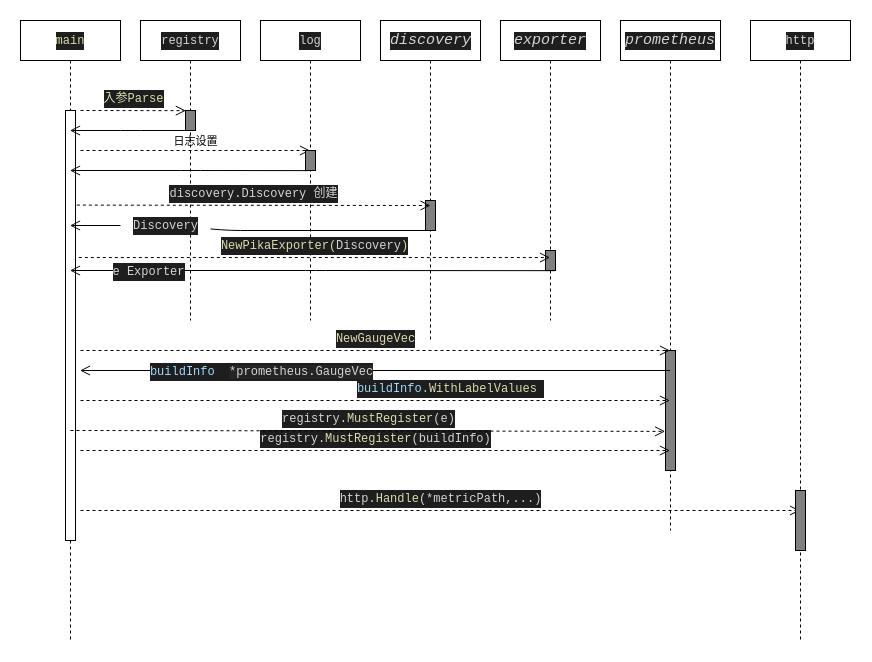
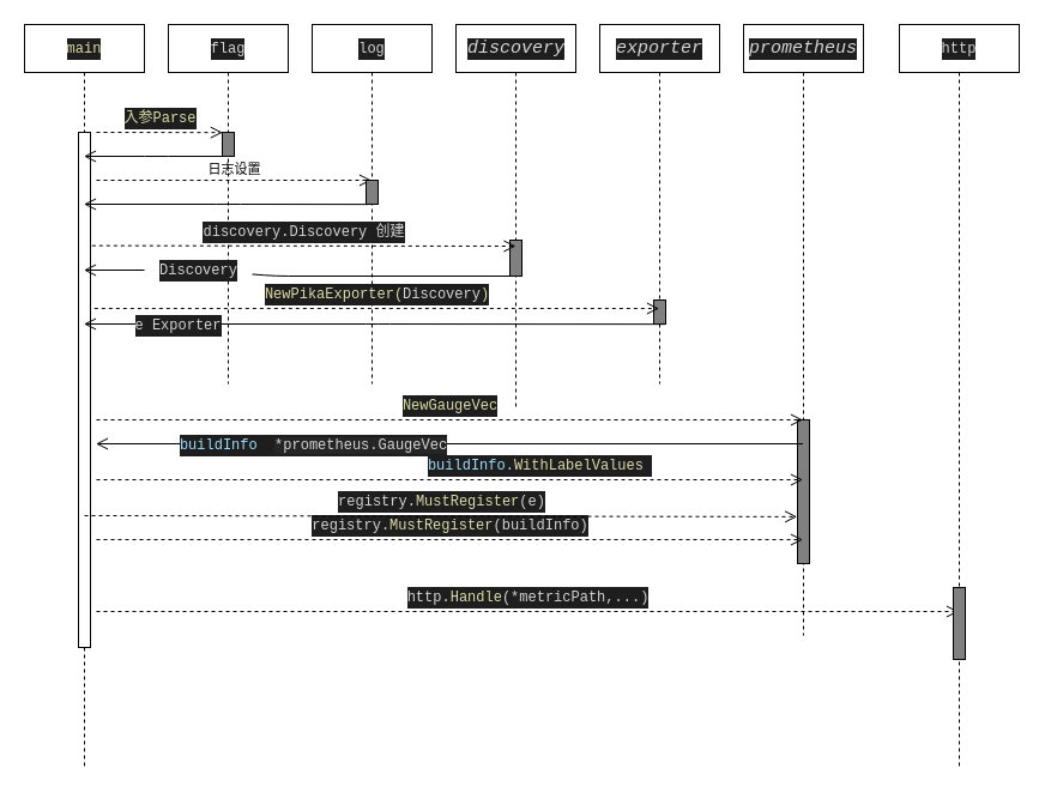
  <mxCell id="0" />
  <mxCell id="1" parent="0" />
  <mxCell id="2" value="&lt;div style=&quot;color: rgb(212, 212, 212); background-color: rgb(30, 30, 30); font-family: Menlo, Monaco, &amp;quot;Courier New&amp;quot;, monospace; line-height: 18px; font-size: 15px;&quot;&gt;discovery&lt;/div&gt;" style="shape=umlLifeline;perimeter=lifelinePerimeter;html=1;container=1;collapsible=0;recursiveResize=0;outlineConnect=0;fontStyle=2;fontSize=15;" vertex="1" parent="1"><mxGeometry x="380" y="20" width="100" height="320" as="geometry" /></mxCell>
  <mxCell id="3" value="" style="html=1;points=[];perimeter=orthogonalPerimeter;fillColor=#808080;" vertex="1" parent="2"><mxGeometry x="45" y="180" width="10" height="30" as="geometry" /></mxCell>
  <mxCell id="4" value="&lt;div style=&quot;color: rgb(212, 212, 212); background-color: rgb(30, 30, 30); font-family: Menlo, Monaco, &amp;quot;Courier New&amp;quot;, monospace; line-height: 18px;&quot;&gt;&lt;span style=&quot;color: #dcdcaa;&quot;&gt;main&lt;/span&gt;&lt;/div&gt;" style="shape=umlLifeline;perimeter=lifelinePerimeter;whiteSpace=wrap;html=1;container=1;collapsible=0;recursiveResize=0;outlineConnect=0;" vertex="1" parent="1"><mxGeometry x="20" y="20" width="100" height="620" as="geometry" /></mxCell>
  <mxCell id="5" style="edgeStyle=none;html=1;" edge="1" parent="4" source="6" target="4"><mxGeometry relative="1" as="geometry" /></mxCell>
  <mxCell id="6" value="" style="html=1;points=[];perimeter=orthogonalPerimeter;" vertex="1" parent="4"><mxGeometry x="45" y="90" width="10" height="430" as="geometry" /></mxCell>
  <mxCell id="7" value="&lt;div style=&quot;color: rgb(212, 212, 212); background-color: rgb(30, 30, 30); font-family: Menlo, Monaco, &amp;quot;Courier New&amp;quot;, monospace; font-size: 12px; line-height: 18px;&quot;&gt;&lt;span style=&quot;color: #dcdcaa;&quot;&gt;入参Parse&lt;/span&gt;&lt;/div&gt;" style="endArrow=open;startArrow=none;endFill=0;startFill=0;endSize=8;html=1;verticalAlign=bottom;dashed=1;labelBackgroundColor=none;entryX=0.034;entryY=0.008;entryDx=0;entryDy=0;entryPerimeter=0;" edge="1" parent="4" target="14"><mxGeometry width="160" relative="1" as="geometry"><mxPoint x="60" y="90" as="sourcePoint" /><mxPoint x="150" y="90" as="targetPoint" /></mxGeometry></mxCell>
  <mxCell id="8" value="日志设置" style="endArrow=open;startArrow=none;endFill=0;startFill=0;endSize=8;html=1;verticalAlign=bottom;dashed=1;labelBackgroundColor=none;" edge="1" parent="4" target="15"><mxGeometry width="160" relative="1" as="geometry"><mxPoint x="60" y="130" as="sourcePoint" /><mxPoint x="220" y="130" as="targetPoint" /></mxGeometry></mxCell>
  <mxCell id="9" value="&lt;div style=&quot;color: rgb(212, 212, 212); background-color: rgb(30, 30, 30); font-family: Menlo, Monaco, &amp;quot;Courier New&amp;quot;, monospace; line-height: 18px; font-size: 15px;&quot;&gt;exporter&lt;/div&gt;" style="shape=umlLifeline;perimeter=lifelinePerimeter;whiteSpace=wrap;html=1;container=1;collapsible=0;recursiveResize=0;outlineConnect=0;fontStyle=2;fontSize=15;" vertex="1" parent="1"><mxGeometry x="500" y="20" width="100" height="300" as="geometry" /></mxCell>
  <mxCell id="10" value="" style="html=1;points=[];perimeter=orthogonalPerimeter;fillColor=#808080;" vertex="1" parent="9"><mxGeometry x="45" y="230" width="10" height="20" as="geometry" /></mxCell>
  <mxCell id="11" value="&lt;div style=&quot;color: rgb(212, 212, 212); background-color: rgb(30, 30, 30); font-family: Menlo, Monaco, &amp;quot;Courier New&amp;quot;, monospace; line-height: 18px; font-size: 15px;&quot;&gt;prometheus&lt;/div&gt;" style="shape=umlLifeline;perimeter=lifelinePerimeter;whiteSpace=wrap;html=1;container=1;collapsible=0;recursiveResize=0;outlineConnect=0;fontSize=15;fontStyle=2" vertex="1" parent="1"><mxGeometry x="620" y="20" width="100" height="510" as="geometry" /></mxCell>
  <mxCell id="12" value="" style="html=1;points=[];perimeter=orthogonalPerimeter;fillColor=#808080;" vertex="1" parent="11"><mxGeometry x="45" y="330" width="10" height="120" as="geometry" /></mxCell>
- <mxCell id="13" value="&lt;div style=&quot;color: rgb(212, 212, 212); background-color: rgb(30, 30, 30); font-family: Menlo, Monaco, &amp;quot;Courier New&amp;quot;, monospace; line-height: 18px;&quot;&gt;registry&lt;/div&gt;" style="shape=umlLifeline;perimeter=lifelinePerimeter;whiteSpace=wrap;html=1;container=1;collapsible=0;recursiveResize=0;outlineConnect=0;" vertex="1" parent="1"><mxGeometry x="140" y="20" width="100" height="300" as="geometry" /></mxCell>
+ <mxCell id="13" value="&lt;div style=&quot;color: rgb(212, 212, 212); background-color: rgb(30, 30, 30); font-family: Menlo, Monaco, &amp;quot;Courier New&amp;quot;, monospace; line-height: 18px;&quot;&gt;flag&lt;/div&gt;" style="shape=umlLifeline;perimeter=lifelinePerimeter;whiteSpace=wrap;html=1;container=1;collapsible=0;recursiveResize=0;outlineConnect=0;" vertex="1" parent="1"><mxGeometry x="140" y="20" width="100" height="300" as="geometry" /></mxCell>
  <mxCell id="14" value="" style="html=1;points=[];perimeter=orthogonalPerimeter;fillColor=#808080;" vertex="1" parent="13"><mxGeometry x="45" y="90" width="10" height="20" as="geometry" /></mxCell>
  <mxCell id="15" value="&lt;div style=&quot;color: rgb(212, 212, 212); background-color: rgb(30, 30, 30); font-family: Menlo, Monaco, &amp;quot;Courier New&amp;quot;, monospace; line-height: 18px;&quot;&gt;log&lt;/div&gt;" style="shape=umlLifeline;perimeter=lifelinePerimeter;whiteSpace=wrap;html=1;container=1;collapsible=0;recursiveResize=0;outlineConnect=0;" vertex="1" parent="1"><mxGeometry x="260" y="20" width="100" height="300" as="geometry" /></mxCell>
  <mxCell id="16" value="" style="html=1;points=[];perimeter=orthogonalPerimeter;fillColor=#808080;" vertex="1" parent="15"><mxGeometry x="45" y="130" width="10" height="20" as="geometry" /></mxCell>
  <mxCell id="17" value="" style="endArrow=open;startArrow=none;endFill=0;startFill=0;endSize=8;html=1;verticalAlign=bottom;labelBackgroundColor=none;strokeWidth=1;" edge="1" parent="1" source="13" target="4"><mxGeometry width="160" relative="1" as="geometry"><mxPoint x="180" y="210" as="sourcePoint" /><mxPoint x="380" y="210" as="targetPoint" /><Array as="points"><mxPoint x="130" y="130" /></Array></mxGeometry></mxCell>
  <mxCell id="18" value="" style="endArrow=open;startArrow=none;endFill=0;startFill=0;endSize=8;html=1;verticalAlign=bottom;labelBackgroundColor=none;strokeWidth=1;exitX=0.234;exitY=1.006;exitDx=0;exitDy=0;exitPerimeter=0;" edge="1" parent="1" source="16" target="4"><mxGeometry width="160" relative="1" as="geometry"><mxPoint x="250" y="179" as="sourcePoint" /><mxPoint x="130" y="179" as="targetPoint" /><Array as="points"><mxPoint x="190" y="170" /></Array></mxGeometry></mxCell>
  <mxCell id="19" value="&lt;div style=&quot;color: rgb(212, 212, 212); background-color: rgb(30, 30, 30); font-family: Menlo, Monaco, &amp;quot;Courier New&amp;quot;, monospace; font-size: 12px; line-height: 18px;&quot;&gt;discovery.Discovery 创建&lt;/div&gt;" style="endArrow=open;startArrow=none;endFill=0;startFill=0;endSize=8;html=1;verticalAlign=bottom;dashed=1;labelBackgroundColor=none;exitX=1.134;exitY=0.22;exitDx=0;exitDy=0;exitPerimeter=0;" edge="1" parent="1" source="6"><mxGeometry width="160" relative="1" as="geometry"><mxPoint x="85.5" y="200" as="sourcePoint" /><mxPoint x="430" y="205" as="targetPoint" /></mxGeometry></mxCell>
  <mxCell id="20" value="" style="endArrow=open;startArrow=none;endFill=0;startFill=0;endSize=8;html=1;verticalAlign=bottom;labelBackgroundColor=none;strokeWidth=1;" edge="1" parent="1" source="34" target="4"><mxGeometry width="160" relative="1" as="geometry"><mxPoint x="337.84" y="220.12" as="sourcePoint" /><mxPoint x="100" y="220" as="targetPoint" /><Array as="points" /></mxGeometry></mxCell>
  <mxCell id="21" value="&lt;div style=&quot;color: rgb(212, 212, 212); background-color: rgb(30, 30, 30); font-family: Menlo, Monaco, &amp;quot;Courier New&amp;quot;, monospace; font-size: 12px; line-height: 18px;&quot;&gt;&lt;div style=&quot;line-height: 18px;&quot;&gt;&lt;span style=&quot;color: #dcdcaa;&quot;&gt;NewPikaExporter(&lt;/span&gt;&lt;span style=&quot;&quot;&gt;Discovery&lt;/span&gt;&lt;span style=&quot;color: rgb(220, 220, 170);&quot;&gt;)&lt;/span&gt;&lt;/div&gt;&lt;/div&gt;" style="endArrow=open;startArrow=none;endFill=0;startFill=0;endSize=8;html=1;verticalAlign=bottom;dashed=1;labelBackgroundColor=none;exitX=1.334;exitY=0.342;exitDx=0;exitDy=0;exitPerimeter=0;" edge="1" parent="1" source="6" target="9"><mxGeometry x="0.002" width="160" relative="1" as="geometry"><mxPoint x="82" y="250" as="sourcePoint" /><mxPoint x="435" y="250" as="targetPoint" /><mxPoint as="offset" /></mxGeometry></mxCell>
  <mxCell id="22" value="" style="endArrow=open;startArrow=none;endFill=0;startFill=0;endSize=8;html=1;verticalAlign=bottom;labelBackgroundColor=none;strokeWidth=1;exitX=0.934;exitY=1.008;exitDx=0;exitDy=0;exitPerimeter=0;" edge="1" parent="1" source="10" target="4"><mxGeometry width="160" relative="1" as="geometry"><mxPoint x="524" y="270" as="sourcePoint" /><mxPoint x="170" y="270" as="targetPoint" /><Array as="points"><mxPoint x="315" y="270" /></Array></mxGeometry></mxCell>
  <mxCell id="23" value="&lt;div style=&quot;color: rgb(212, 212, 212); background-color: rgb(30, 30, 30); font-family: Menlo, Monaco, &amp;quot;Courier New&amp;quot;, monospace; font-size: 12px; line-height: 18px;&quot;&gt;e Exporter&lt;/div&gt;" style="edgeLabel;html=1;align=center;verticalAlign=middle;resizable=0;points=[];" vertex="1" connectable="0" parent="22"><mxGeometry x="0.679" relative="1" as="geometry"><mxPoint as="offset" /></mxGeometry></mxCell>
  <mxCell id="24" value="" style="endArrow=none;startArrow=none;endFill=0;startFill=0;endSize=8;html=1;verticalAlign=bottom;labelBackgroundColor=none;strokeWidth=1;" edge="1" parent="1" source="2" target="34"><mxGeometry width="160" relative="1" as="geometry"><mxPoint x="429.5" y="220" as="sourcePoint" /><mxPoint x="69.5" y="220" as="targetPoint" /><Array as="points"><mxPoint x="230" y="230" /></Array></mxGeometry></mxCell>
  <mxCell id="25" value="&lt;div style=&quot;color: rgb(212, 212, 212); background-color: rgb(30, 30, 30); font-family: Menlo, Monaco, &amp;quot;Courier New&amp;quot;, monospace; font-size: 12px; line-height: 18px;&quot;&gt;&lt;div style=&quot;line-height: 18px;&quot;&gt;&lt;div style=&quot;line-height: 18px;&quot;&gt;&lt;span style=&quot;color: #dcdcaa;&quot;&gt;NewGaugeVec&lt;/span&gt;&lt;/div&gt;&lt;/div&gt;&lt;/div&gt;" style="endArrow=open;startArrow=none;endFill=0;startFill=0;endSize=8;html=1;verticalAlign=bottom;dashed=1;labelBackgroundColor=none;" edge="1" parent="1" target="11"><mxGeometry x="0.002" width="160" relative="1" as="geometry"><mxPoint x="80" y="350" as="sourcePoint" /><mxPoint x="561.16" y="350" as="targetPoint" /><mxPoint as="offset" /></mxGeometry></mxCell>
  <mxCell id="26" value="" style="endArrow=open;startArrow=none;endFill=0;startFill=0;endSize=8;html=1;verticalAlign=bottom;labelBackgroundColor=none;strokeWidth=1;" edge="1" parent="1" source="11"><mxGeometry width="160" relative="1" as="geometry"><mxPoint x="564.34" y="370.16" as="sourcePoint" /><mxPoint x="79.5" y="370" as="targetPoint" /><Array as="points"><mxPoint x="325" y="370" /></Array></mxGeometry></mxCell>
  <mxCell id="27" value="&lt;div style=&quot;color: rgb(212, 212, 212); background-color: rgb(30, 30, 30); font-family: Menlo, Monaco, &amp;quot;Courier New&amp;quot;, monospace; font-size: 12px; line-height: 18px;&quot;&gt;&lt;div style=&quot;line-height: 18px;&quot;&gt;&lt;span style=&quot;color: #9cdcfe;&quot;&gt;buildInfo&amp;nbsp;&amp;nbsp;&lt;/span&gt;&lt;span style=&quot;background-color: rgb(37, 37, 38); text-align: start;&quot;&gt;*prometheus.GaugeVec&lt;/span&gt;&lt;/div&gt;&lt;/div&gt;" style="edgeLabel;html=1;align=center;verticalAlign=middle;resizable=0;points=[];" vertex="1" connectable="0" parent="26"><mxGeometry x="0.679" relative="1" as="geometry"><mxPoint x="86" as="offset" /></mxGeometry></mxCell>
  <mxCell id="28" value="&lt;div style=&quot;color: rgb(212, 212, 212); background-color: rgb(30, 30, 30); font-family: Menlo, Monaco, &amp;quot;Courier New&amp;quot;, monospace; font-size: 12px; line-height: 18px;&quot;&gt;&lt;div style=&quot;line-height: 18px;&quot;&gt;&lt;div style=&quot;line-height: 18px;&quot;&gt;&lt;span style=&quot;color: rgb(156, 220, 254);&quot;&gt;buildInfo.&lt;/span&gt;&lt;span style=&quot;color: rgb(220, 220, 170);&quot;&gt;WithLabelValues&lt;/span&gt;&lt;span style=&quot;color: rgb(156, 220, 254);&quot;&gt;&amp;nbsp;&lt;/span&gt;&lt;/div&gt;&lt;/div&gt;&lt;/div&gt;" style="endArrow=open;startArrow=none;endFill=0;startFill=0;endSize=8;html=1;verticalAlign=bottom;dashed=1;labelBackgroundColor=none;" edge="1" parent="1"><mxGeometry x="0.255" width="160" relative="1" as="geometry"><mxPoint x="80" y="400" as="sourcePoint" /><mxPoint x="669.5" y="400" as="targetPoint" /><mxPoint as="offset" /></mxGeometry></mxCell>
  <mxCell id="29" value="&lt;div style=&quot;color: rgb(212, 212, 212); background-color: rgb(30, 30, 30); font-family: Menlo, Monaco, &amp;quot;Courier New&amp;quot;, monospace; font-size: 12px; line-height: 18px;&quot;&gt;&lt;div style=&quot;line-height: 18px;&quot;&gt;&lt;div style=&quot;line-height: 18px;&quot;&gt;&lt;div style=&quot;line-height: 18px;&quot;&gt;&lt;div style=&quot;line-height: 18px;&quot;&gt;http.&lt;span style=&quot;color: #dcdcaa;&quot;&gt;Handle&lt;/span&gt;(*metricPath,...)&lt;/div&gt;&lt;/div&gt;&lt;/div&gt;&lt;/div&gt;&lt;/div&gt;" style="endArrow=open;startArrow=none;endFill=0;startFill=0;endSize=8;html=1;verticalAlign=bottom;dashed=1;labelBackgroundColor=none;" edge="1" parent="1" target="31"><mxGeometry x="0.001" width="160" relative="1" as="geometry"><mxPoint x="80" y="510" as="sourcePoint" /><mxPoint x="669.5" y="510" as="targetPoint" /><mxPoint as="offset" /></mxGeometry></mxCell>
  <mxCell id="30" value="&lt;div style=&quot;color: rgb(212, 212, 212); background-color: rgb(30, 30, 30); font-family: Menlo, Monaco, &amp;quot;Courier New&amp;quot;, monospace; font-size: 12px; line-height: 18px;&quot;&gt;&lt;div style=&quot;line-height: 18px;&quot;&gt;&lt;div style=&quot;line-height: 18px;&quot;&gt;&lt;div style=&quot;line-height: 18px;&quot;&gt;&lt;div style=&quot;line-height: 18px;&quot;&gt;registry.&lt;span style=&quot;color: #dcdcaa;&quot;&gt;MustRegister&lt;/span&gt;(buildInfo)&lt;/div&gt;&lt;/div&gt;&lt;/div&gt;&lt;/div&gt;&lt;/div&gt;" style="endArrow=open;startArrow=none;endFill=0;startFill=0;endSize=8;html=1;verticalAlign=bottom;dashed=1;labelBackgroundColor=none;" edge="1" parent="1"><mxGeometry x="0.001" width="160" relative="1" as="geometry"><mxPoint x="80" y="450" as="sourcePoint" /><mxPoint x="669.5" y="450" as="targetPoint" /><mxPoint as="offset" /></mxGeometry></mxCell>
  <mxCell id="31" value="&lt;div style=&quot;color: rgb(212, 212, 212); background-color: rgb(30, 30, 30); font-family: Menlo, Monaco, &amp;quot;Courier New&amp;quot;, monospace; line-height: 18px;&quot;&gt;http&lt;/div&gt;" style="shape=umlLifeline;perimeter=lifelinePerimeter;whiteSpace=wrap;html=1;container=1;collapsible=0;recursiveResize=0;outlineConnect=0;" vertex="1" parent="1"><mxGeometry x="750" y="20" width="100" height="620" as="geometry" /></mxCell>
  <mxCell id="32" value="" style="html=1;points=[];perimeter=orthogonalPerimeter;fillColor=#808080;" vertex="1" parent="31"><mxGeometry x="45" y="470" width="10" height="60" as="geometry" /></mxCell>
  <mxCell id="33" value="&lt;div style=&quot;color: rgb(212, 212, 212); background-color: rgb(30, 30, 30); font-family: Menlo, Monaco, &amp;quot;Courier New&amp;quot;, monospace; font-size: 12px; line-height: 18px;&quot;&gt;&lt;div style=&quot;line-height: 18px;&quot;&gt;&lt;div style=&quot;line-height: 18px;&quot;&gt;&lt;div style=&quot;line-height: 18px;&quot;&gt;registry.&lt;span style=&quot;color: #dcdcaa;&quot;&gt;MustRegister&lt;/span&gt;(e)&lt;/div&gt;&lt;/div&gt;&lt;/div&gt;&lt;/div&gt;" style="endArrow=open;startArrow=none;endFill=0;startFill=0;endSize=8;html=1;verticalAlign=bottom;dashed=1;labelBackgroundColor=none;entryX=-0.033;entryY=0.674;entryDx=0;entryDy=0;entryPerimeter=0;" edge="1" parent="1" target="12"><mxGeometry x="0.001" width="160" relative="1" as="geometry"><mxPoint x="70" y="430" as="sourcePoint" /><mxPoint x="660" y="430" as="targetPoint" /><mxPoint as="offset" /></mxGeometry></mxCell>
  <mxCell id="34" value="&lt;div style=&quot;color: rgb(212, 212, 212); background-color: rgb(30, 30, 30); font-family: Menlo, Monaco, &amp;quot;Courier New&amp;quot;, monospace; line-height: 18px;&quot;&gt;Discovery&lt;/div&gt;" style="text;html=1;align=center;verticalAlign=middle;resizable=0;points=[];autosize=1;strokeColor=none;fillColor=none;" vertex="1" parent="1"><mxGeometry x="120" y="210" width="90" height="30" as="geometry" /></mxCell>
